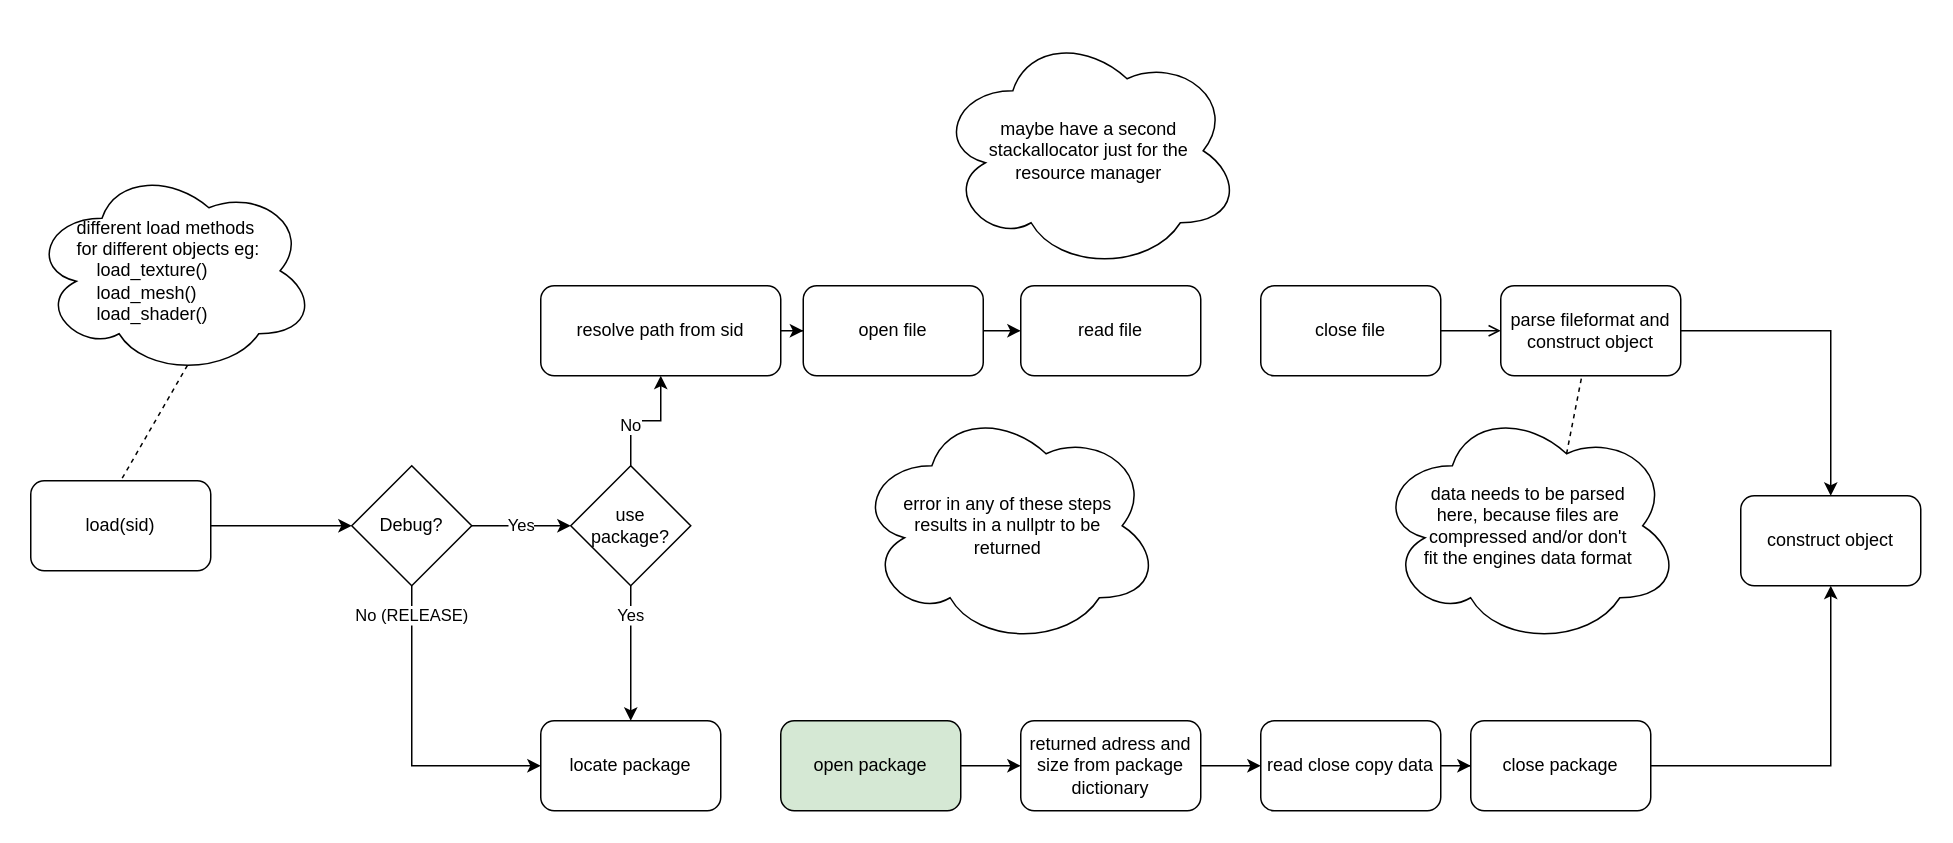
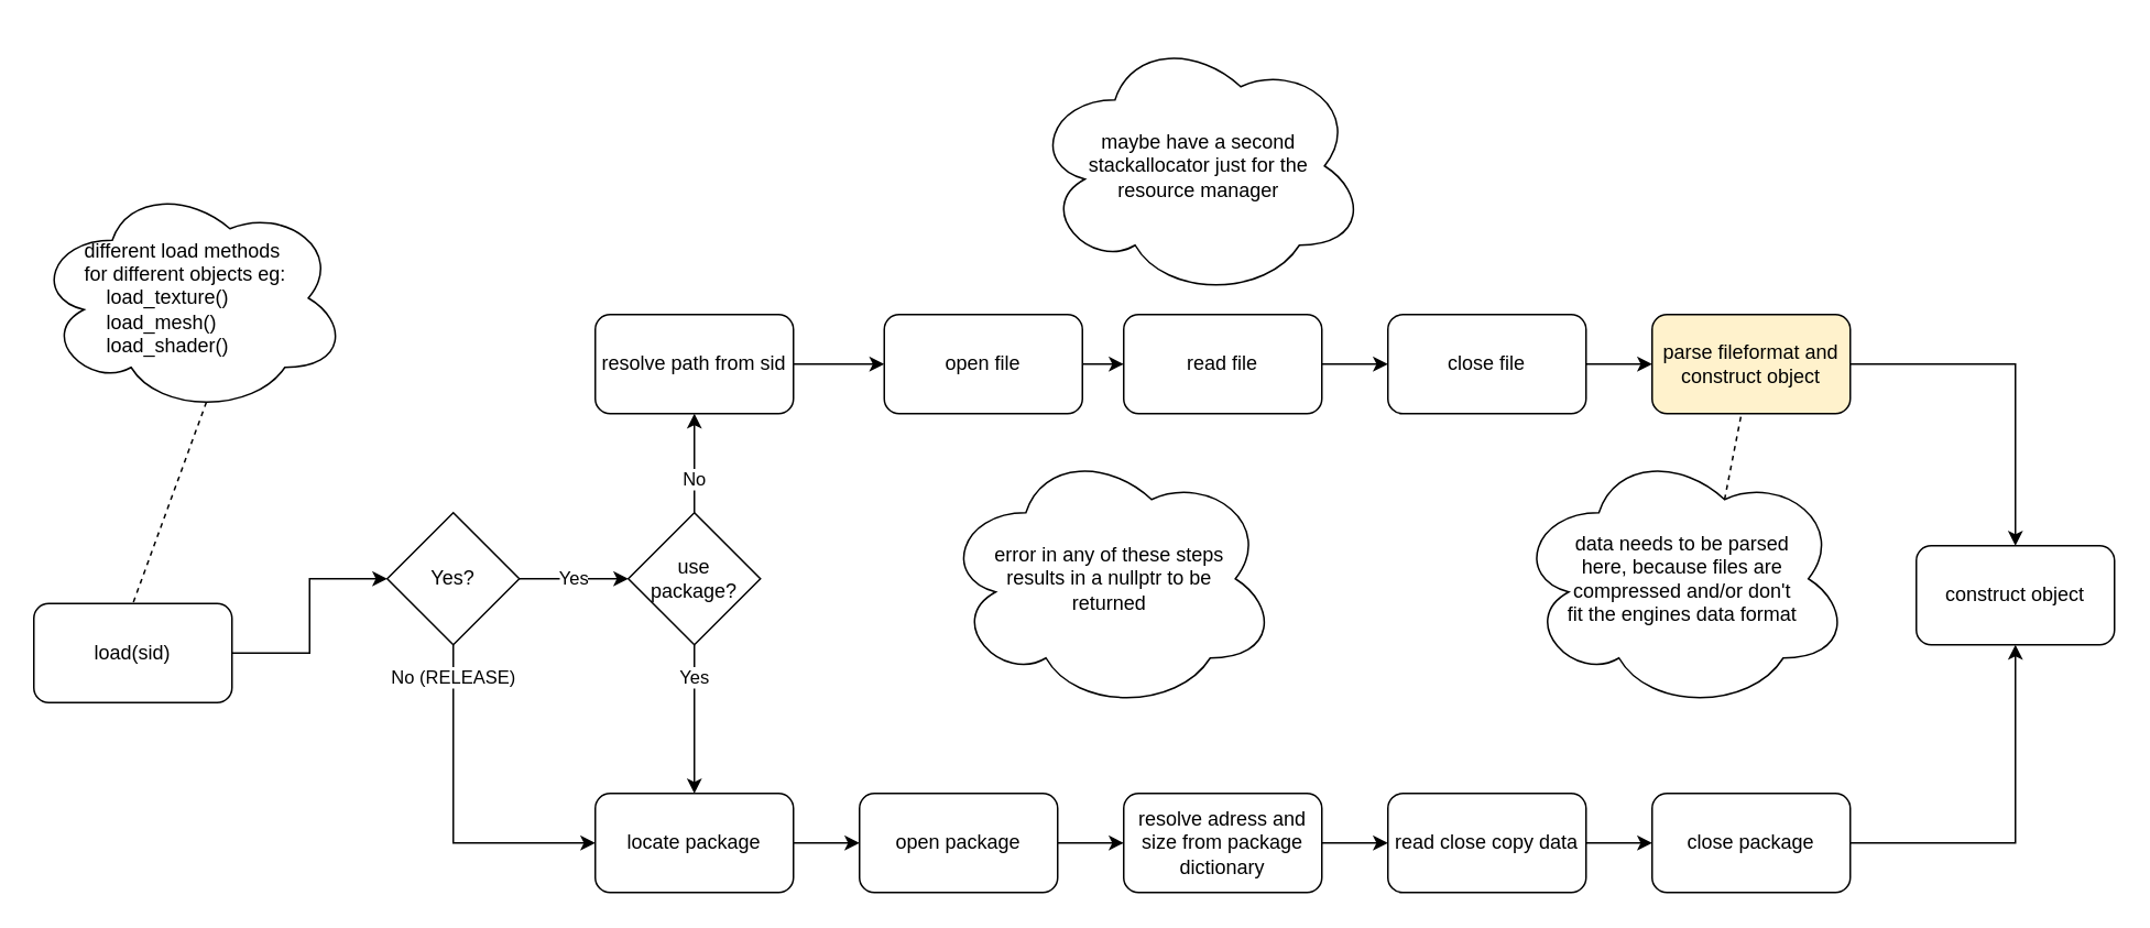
  <mxCell id="0" />
  <mxCell id="1" parent="0" />
  <mxCell id="2" style="edgeStyle=orthogonalEdgeStyle;rounded=0;orthogonalLoop=1;jettySize=auto;html=1;entryX=0;entryY=0.5;entryDx=0;entryDy=0;" edge="1" parent="1" source="3" target="6"><mxGeometry relative="1" as="geometry" /></mxCell>
- <mxCell id="3" value="load(sid)" style="rounded=1;whiteSpace=wrap;html=1;" vertex="1" parent="1"><mxGeometry x="20" y="320" width="120" height="60" as="geometry" /></mxCell>
+ <mxCell id="3" value="load(sid)" style="rounded=1;whiteSpace=wrap;html=1;" vertex="1" parent="1"><mxGeometry x="20" y="365" width="120" height="60" as="geometry" /></mxCell>
  <mxCell id="4" value="Yes" style="edgeStyle=orthogonalEdgeStyle;rounded=0;orthogonalLoop=1;jettySize=auto;html=1;" edge="1" parent="1" source="6" target="9"><mxGeometry relative="1" as="geometry" /></mxCell>
  <mxCell id="5" value="No (RELEASE)" style="edgeStyle=orthogonalEdgeStyle;rounded=0;orthogonalLoop=1;jettySize=auto;html=1;entryX=0;entryY=0.5;entryDx=0;entryDy=0;" edge="1" parent="1" source="6" target="11"><mxGeometry x="-0.806" relative="1" as="geometry"><Array as="points"><mxPoint x="274" y="510" /></Array><mxPoint as="offset" /></mxGeometry></mxCell>
- <mxCell id="6" value="Debug?" style="rhombus;whiteSpace=wrap;html=1;" vertex="1" parent="1"><mxGeometry x="234" y="310" width="80" height="80" as="geometry" /></mxCell>
+ <mxCell id="6" value="Yes?" style="rhombus;whiteSpace=wrap;html=1;" vertex="1" parent="1"><mxGeometry x="234" y="310" width="80" height="80" as="geometry" /></mxCell>
  <mxCell id="7" value="Yes" style="edgeStyle=orthogonalEdgeStyle;rounded=0;orthogonalLoop=1;jettySize=auto;html=1;entryX=0.5;entryY=0;entryDx=0;entryDy=0;" edge="1" parent="1" source="9" target="11"><mxGeometry x="-0.556" relative="1" as="geometry"><mxPoint as="offset" /></mxGeometry></mxCell>
  <mxCell id="8" value="No" style="edgeStyle=orthogonalEdgeStyle;rounded=0;orthogonalLoop=1;jettySize=auto;html=1;" edge="1" parent="1" source="9" target="13"><mxGeometry x="-0.333" relative="1" as="geometry"><mxPoint as="offset" /></mxGeometry></mxCell>
  <mxCell id="9" value="use&lt;br&gt;package?" style="rhombus;whiteSpace=wrap;html=1;" vertex="1" parent="1"><mxGeometry x="380" y="310" width="80" height="80" as="geometry" /></mxCell>
+ <mxCell id="10" style="edgeStyle=orthogonalEdgeStyle;rounded=0;orthogonalLoop=1;jettySize=auto;html=1;" edge="1" parent="1" source="11" target="15"><mxGeometry relative="1" as="geometry" /></mxCell>
  <mxCell id="11" value="locate package" style="rounded=1;whiteSpace=wrap;html=1;" vertex="1" parent="1"><mxGeometry x="360" y="480" width="120" height="60" as="geometry" /></mxCell>
  <mxCell id="12" style="edgeStyle=orthogonalEdgeStyle;rounded=0;orthogonalLoop=1;jettySize=auto;html=1;" edge="1" parent="1" source="13" target="23"><mxGeometry relative="1" as="geometry" /></mxCell>
- <mxCell id="13" value="resolve path from sid" style="rounded=1;whiteSpace=wrap;html=1;" vertex="1" parent="1"><mxGeometry x="360" y="190" width="160" height="60" as="geometry" /></mxCell>
+ <mxCell id="13" value="resolve path from sid" style="rounded=1;whiteSpace=wrap;html=1;" vertex="1" parent="1"><mxGeometry x="360" y="190" width="120" height="60" as="geometry" /></mxCell>
  <mxCell id="14" style="edgeStyle=orthogonalEdgeStyle;rounded=0;orthogonalLoop=1;jettySize=auto;html=1;" edge="1" parent="1" source="15" target="16"><mxGeometry relative="1" as="geometry" /></mxCell>
- <mxCell id="15" value="open package" style="rounded=1;whiteSpace=wrap;html=1;fillColor=#d5e8d4;" vertex="1" parent="1"><mxGeometry x="520" y="480" width="120" height="60" as="geometry" /></mxCell>
- <mxCell id="16" value="returned adress and size from package dictionary" style="rounded=1;whiteSpace=wrap;html=1;" vertex="1" parent="1"><mxGeometry x="680" y="480" width="120" height="60" as="geometry" /></mxCell>
+ <mxCell id="15" value="open package" style="rounded=1;whiteSpace=wrap;html=1;" vertex="1" parent="1"><mxGeometry x="520" y="480" width="120" height="60" as="geometry" /></mxCell>
+ <mxCell id="16" value="resolve adress and size from package dictionary" style="rounded=1;whiteSpace=wrap;html=1;" vertex="1" parent="1"><mxGeometry x="680" y="480" width="120" height="60" as="geometry" /></mxCell>
  <mxCell id="17" style="edgeStyle=orthogonalEdgeStyle;rounded=0;orthogonalLoop=1;jettySize=auto;html=1;exitX=1;exitY=0.5;exitDx=0;exitDy=0;" edge="1" parent="1" source="16" target="19"><mxGeometry relative="1" as="geometry"><mxPoint x="960" y="510" as="sourcePoint" /></mxGeometry></mxCell>
  <mxCell id="18" style="edgeStyle=orthogonalEdgeStyle;rounded=0;orthogonalLoop=1;jettySize=auto;html=1;" edge="1" parent="1" source="19" target="21"><mxGeometry relative="1" as="geometry" /></mxCell>
  <mxCell id="19" value="read close copy data" style="rounded=1;whiteSpace=wrap;html=1;" vertex="1" parent="1"><mxGeometry x="840" y="480" width="120" height="60" as="geometry" /></mxCell>
  <mxCell id="20" style="edgeStyle=orthogonalEdgeStyle;rounded=0;orthogonalLoop=1;jettySize=auto;html=1;entryX=0.5;entryY=1;entryDx=0;entryDy=0;" edge="1" parent="1" source="21" target="31"><mxGeometry relative="1" as="geometry" /></mxCell>
- <mxCell id="21" value="close package" style="rounded=1;whiteSpace=wrap;html=1;" vertex="1" parent="1"><mxGeometry x="980" y="480" width="120" height="60" as="geometry" /></mxCell>
+ <mxCell id="21" value="close package" style="rounded=1;whiteSpace=wrap;html=1;" vertex="1" parent="1"><mxGeometry x="1000" y="480" width="120" height="60" as="geometry" /></mxCell>
  <mxCell id="22" style="edgeStyle=orthogonalEdgeStyle;rounded=0;orthogonalLoop=1;jettySize=auto;html=1;" edge="1" parent="1" source="23" target="25"><mxGeometry relative="1" as="geometry" /></mxCell>
  <mxCell id="23" value="open file" style="rounded=1;whiteSpace=wrap;html=1;" vertex="1" parent="1"><mxGeometry x="535" y="190" width="120" height="60" as="geometry" /></mxCell>
+ <mxCell id="24" style="edgeStyle=orthogonalEdgeStyle;rounded=0;orthogonalLoop=1;jettySize=auto;html=1;" edge="1" parent="1" source="25" target="27"><mxGeometry relative="1" as="geometry" /></mxCell>
  <mxCell id="25" value="read file" style="rounded=1;whiteSpace=wrap;html=1;" vertex="1" parent="1"><mxGeometry x="680" y="190" width="120" height="60" as="geometry" /></mxCell>
- <mxCell id="26" style="edgeStyle=orthogonalEdgeStyle;rounded=0;orthogonalLoop=1;jettySize=auto;html=1;endArrow=open;" edge="1" parent="1" source="27" target="30"><mxGeometry relative="1" as="geometry" /></mxCell>
+ <mxCell id="26" style="edgeStyle=orthogonalEdgeStyle;rounded=0;orthogonalLoop=1;jettySize=auto;html=1;" edge="1" parent="1" source="27" target="30"><mxGeometry relative="1" as="geometry" /></mxCell>
  <mxCell id="27" value="close file" style="rounded=1;whiteSpace=wrap;html=1;" vertex="1" parent="1"><mxGeometry x="840" y="190" width="120" height="60" as="geometry" /></mxCell>
  <mxCell id="28" value="maybe have a second stackallocator just for the resource manager" style="ellipse;shape=cloud;whiteSpace=wrap;html=1;spacingTop=30;spacingLeft=30;spacingRight=30;spacingBottom=30;" vertex="1" parent="1"><mxGeometry x="624" y="20" width="203" height="160" as="geometry" /></mxCell>
  <mxCell id="29" style="edgeStyle=orthogonalEdgeStyle;rounded=0;orthogonalLoop=1;jettySize=auto;html=1;" edge="1" parent="1" source="30" target="31"><mxGeometry relative="1" as="geometry" /></mxCell>
- <mxCell id="30" value="parse fileformat and construct object" style="rounded=1;whiteSpace=wrap;html=1;" vertex="1" parent="1"><mxGeometry x="1000" y="190" width="120" height="60" as="geometry" /></mxCell>
+ <mxCell id="30" value="parse fileformat and construct object" style="rounded=1;whiteSpace=wrap;html=1;fillColor=#fff2cc;" vertex="1" parent="1"><mxGeometry x="1000" y="190" width="120" height="60" as="geometry" /></mxCell>
  <mxCell id="31" value="construct object" style="rounded=1;whiteSpace=wrap;html=1;" vertex="1" parent="1"><mxGeometry x="1160" y="330" width="120" height="60" as="geometry" /></mxCell>
  <mxCell id="32" style="rounded=0;orthogonalLoop=1;jettySize=auto;html=1;exitX=0.625;exitY=0.2;exitDx=0;exitDy=0;exitPerimeter=0;dashed=1;endArrow=none;endFill=0;" edge="1" parent="1" source="33" target="30"><mxGeometry relative="1" as="geometry" /></mxCell>
  <mxCell id="33" value="data needs to be parsed here, because files are compressed and/or don't fit the engines data format" style="ellipse;shape=cloud;whiteSpace=wrap;html=1;spacingTop=30;spacingLeft=30;spacingRight=30;spacingBottom=30;" vertex="1" parent="1"><mxGeometry x="917" y="270" width="203" height="160" as="geometry" /></mxCell>
  <mxCell id="34" style="edgeStyle=none;rounded=0;orthogonalLoop=1;jettySize=auto;html=1;entryX=0.5;entryY=0;entryDx=0;entryDy=0;dashed=1;endArrow=none;endFill=0;exitX=0.55;exitY=0.95;exitDx=0;exitDy=0;exitPerimeter=0;" edge="1" parent="1" source="35" target="3"><mxGeometry relative="1" as="geometry" /></mxCell>
  <mxCell id="35" value="&lt;div style=&quot;text-align: left&quot;&gt;different load methods for different objects eg:&lt;/div&gt;&lt;div style=&quot;text-align: left&quot;&gt;&lt;span&gt;&amp;nbsp; &amp;nbsp; load_texture()&lt;/span&gt;&lt;/div&gt;&lt;div style=&quot;text-align: left&quot;&gt;&lt;span&gt;&amp;nbsp; &amp;nbsp; load_mesh()&lt;/span&gt;&lt;/div&gt;&lt;div style=&quot;text-align: left&quot;&gt;&lt;span&gt;&amp;nbsp; &amp;nbsp; load_shader()&lt;/span&gt;&lt;/div&gt;" style="ellipse;shape=cloud;whiteSpace=wrap;html=1;spacingLeft=30;spacingBottom=30;spacingRight=30;spacingTop=30;" vertex="1" parent="1"><mxGeometry x="20" y="110" width="190" height="140" as="geometry" /></mxCell>
  <mxCell id="36" value="error in any of these steps results in a nullptr to be returned" style="ellipse;shape=cloud;whiteSpace=wrap;html=1;spacingTop=30;spacingLeft=30;spacingRight=30;spacingBottom=30;" vertex="1" parent="1"><mxGeometry x="570" y="270" width="203" height="160" as="geometry" /></mxCell>
